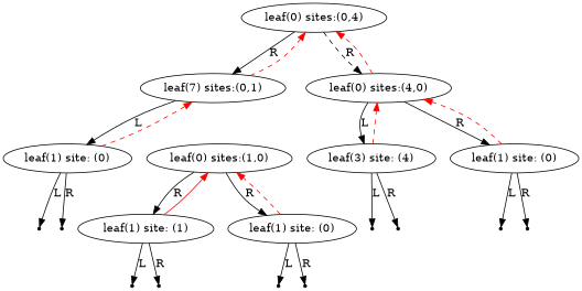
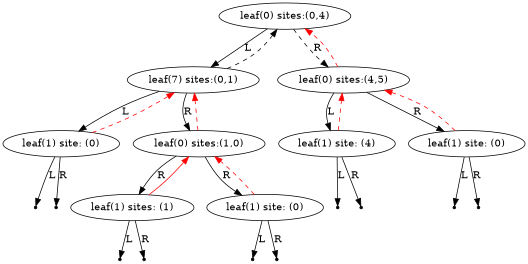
  digraph {
    node [shape=point]
    n1 [label="leaf(0) sites:(0,4)" shape=""]
    n2 [label="leaf(7) sites:(0,1)" shape=""]
-   n3 [label="leaf(0) sites:(4,0)" shape=""]
+   n3 [label="leaf(0) sites:(4,5)" shape=""]
    n4 [label="leaf(1) site: (0)" shape=""]
    n5 [label="leaf(0) sites:(1,0)" shape=""]
-   n6 [label="leaf(3) site: (4)" shape=""]
+   n6 [label="leaf(1) site: (4)" shape=""]
    n7 [label="leaf(1) site: (0)" shape=""]
    nullptr_l_295808629
    nullptr_r_295808629
-   n10 [label="leaf(1) site: (1)" shape=""]
+   n10 [label="leaf(1) sites: (1)" shape=""]
    n11 [label="leaf(1) site: (0)" shape=""]
    nullptr_l_371534112
    nullptr_r_371534112
    nullptr_l_331818274
    nullptr_r_331818274
    nullptr_l_379931796
    nullptr_r_379931796
    nullptr_l_245246554
    nullptr_r_245246554
-   n1 -> n2 [label=R]
+   n1 -> n2 [label=L]
    n1 -> n3 [label=R style=dashed]
-   n2 -> n1 [color=red style=dashed]
+   n2 -> n1 [color=black style=dashed]
    n2 -> n4 [label=L]
+   n2 -> n5 [label=R]
    n3 -> n1 [color=red style=dashed]
    n3 -> n6 [label=L]
    n3 -> n7 [label=R]
    n4 -> n2 [color=red style=dashed]
    n4 -> nullptr_l_295808629 [label=L]
    n4 -> nullptr_r_295808629 [label=R]
+   n5 -> n2 [color=red style=dashed]
    n5 -> n10 [label=R]
    n5 -> n11 [label=R]
    n6 -> n3 [color=red style=dashed]
    n6 -> nullptr_l_379931796 [label=L]
    n6 -> nullptr_r_379931796 [label=R]
    n7 -> n3 [color=red style=dashed]
    n7 -> nullptr_l_245246554 [label=L]
    n7 -> nullptr_r_245246554 [label=R]
    n10 -> n5 [color=red style=solid]
    n10 -> nullptr_l_371534112 [label=L]
    n10 -> nullptr_r_371534112 [label=R]
    n11 -> n5 [color=red style=dashed]
    n11 -> nullptr_l_331818274 [label=L]
    n11 -> nullptr_r_331818274 [label=R]
  }
